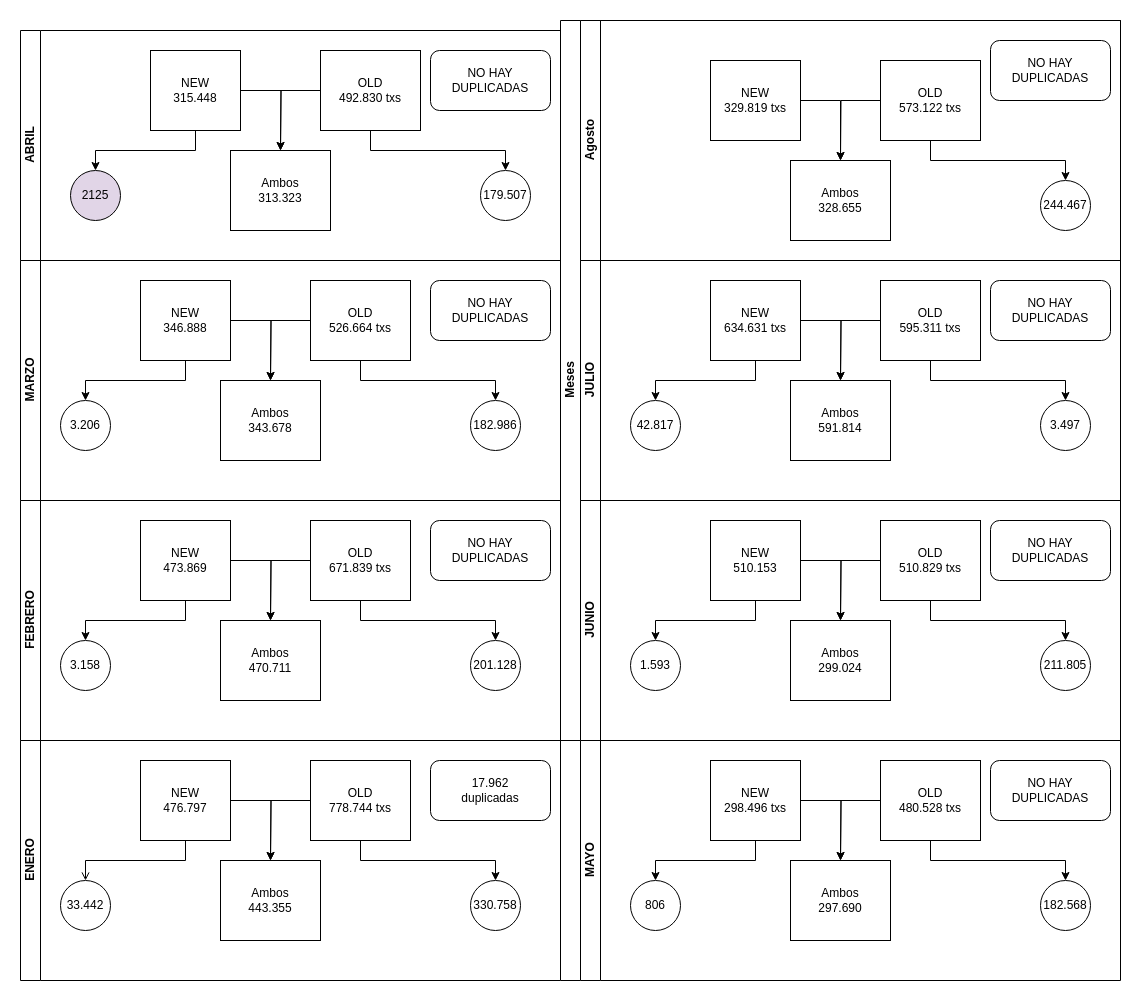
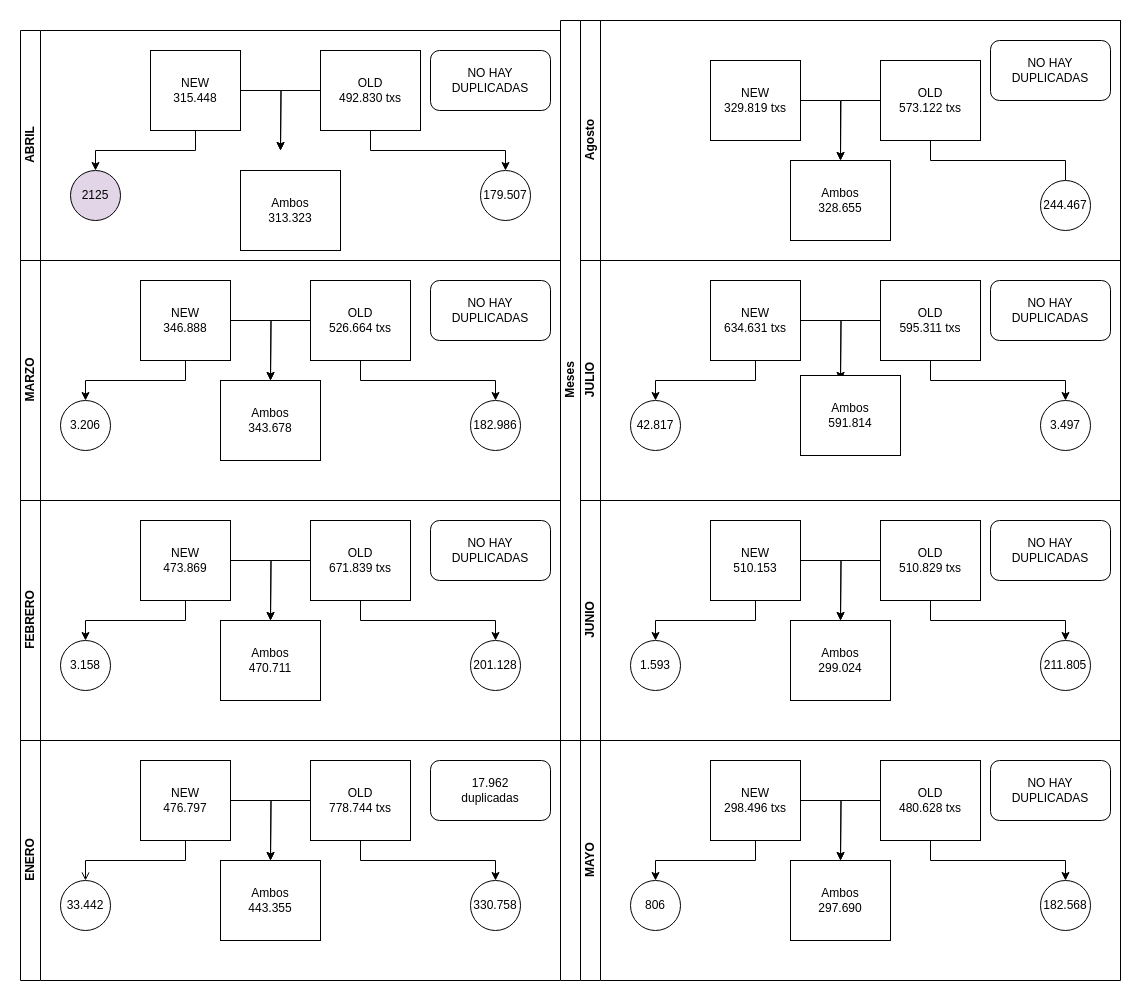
  <mxCell id="0" />
  <mxCell id="1" parent="0" />
  <mxCell id="2" value="Meses" style="swimlane;html=1;childLayout=stackLayout;resizeParent=1;resizeParentMax=0;horizontal=0;startSize=20;horizontalStack=0;" parent="1" vertex="1"><mxGeometry x="560" y="20" width="560" height="720" as="geometry" /></mxCell>
  <mxCell id="3" value="Agosto" style="swimlane;html=1;startSize=20;horizontal=0;" parent="2" vertex="1"><mxGeometry x="20" width="540" height="240" as="geometry"><mxRectangle x="20" width="430" height="30" as="alternateBounds" /></mxGeometry></mxCell>
  <mxCell id="4" style="edgeStyle=orthogonalEdgeStyle;rounded=0;orthogonalLoop=1;jettySize=auto;html=1;exitX=1;exitY=0.5;exitDx=0;exitDy=0;entryX=0.5;entryY=0;entryDx=0;entryDy=0;" edge="1" parent="3" source="5" target="10"><mxGeometry relative="1" as="geometry" /></mxCell>
  <mxCell id="5" value="NEW&lt;br&gt;329.819 txs" style="rounded=0;whiteSpace=wrap;html=1;fontFamily=Helvetica;fontSize=12;fontColor=#000000;align=center;" parent="3" vertex="1"><mxGeometry x="130" y="40" width="90" height="80" as="geometry" /></mxCell>
- <mxCell id="6" style="edgeStyle=orthogonalEdgeStyle;rounded=0;orthogonalLoop=1;jettySize=auto;html=1;exitX=0.5;exitY=1;exitDx=0;exitDy=0;entryX=0.5;entryY=0;entryDx=0;entryDy=0;" edge="1" parent="3" source="8" target="9"><mxGeometry relative="1" as="geometry" /></mxCell>
+ <mxCell id="6" style="edgeStyle=orthogonalEdgeStyle;rounded=0;orthogonalLoop=1;jettySize=auto;html=1;exitX=0.5;exitY=1;exitDx=0;exitDy=0;entryX=0.5;entryY=0;entryDx=0;entryDy=0;endArrow=none;" edge="1" parent="3" source="8" target="9"><mxGeometry relative="1" as="geometry" /></mxCell>
  <mxCell id="7" style="edgeStyle=orthogonalEdgeStyle;rounded=0;orthogonalLoop=1;jettySize=auto;html=1;exitX=0;exitY=0.5;exitDx=0;exitDy=0;" edge="1" parent="3" source="8"><mxGeometry relative="1" as="geometry"><mxPoint x="260" y="140" as="targetPoint" /></mxGeometry></mxCell>
  <mxCell id="8" value="OLD&lt;br&gt;573.122 txs" style="rounded=0;whiteSpace=wrap;html=1;fontFamily=Helvetica;fontSize=12;fontColor=#000000;align=center;" parent="3" vertex="1"><mxGeometry x="300" y="40" width="100" height="80" as="geometry" /></mxCell>
  <mxCell id="9" value="244.467" style="ellipse;whiteSpace=wrap;html=1;" parent="3" vertex="1"><mxGeometry x="460" y="160" width="50" height="50" as="geometry" /></mxCell>
  <mxCell id="10" value="Ambos&lt;br&gt;328.655" style="rounded=0;whiteSpace=wrap;html=1;fontFamily=Helvetica;fontSize=12;fontColor=#000000;align=center;" vertex="1" parent="3"><mxGeometry x="210" y="140" width="100" height="80" as="geometry" /></mxCell>
  <mxCell id="11" value="NO HAY DUPLICADAS" style="rounded=1;whiteSpace=wrap;html=1;" vertex="1" parent="3"><mxGeometry x="410" y="20" width="120" height="60" as="geometry" /></mxCell>
  <mxCell id="12" value="JULIO&lt;br&gt;" style="swimlane;html=1;startSize=20;horizontal=0;" parent="2" vertex="1"><mxGeometry x="20" y="240" width="540" height="240" as="geometry" /></mxCell>
  <mxCell id="13" value="42.817" style="ellipse;whiteSpace=wrap;html=1;" vertex="1" parent="12"><mxGeometry x="50" y="140" width="50" height="50" as="geometry" /></mxCell>
  <mxCell id="14" style="edgeStyle=orthogonalEdgeStyle;rounded=0;orthogonalLoop=1;jettySize=auto;html=1;exitX=0.5;exitY=1;exitDx=0;exitDy=0;entryX=0.5;entryY=0;entryDx=0;entryDy=0;" edge="1" source="16" target="13" parent="12"><mxGeometry relative="1" as="geometry" /></mxCell>
  <mxCell id="15" style="edgeStyle=orthogonalEdgeStyle;rounded=0;orthogonalLoop=1;jettySize=auto;html=1;exitX=1;exitY=0.5;exitDx=0;exitDy=0;entryX=0.5;entryY=0;entryDx=0;entryDy=0;" edge="1" source="16" parent="12"><mxGeometry relative="1" as="geometry"><mxPoint x="260" y="120" as="targetPoint" /></mxGeometry></mxCell>
  <mxCell id="16" value="NEW&lt;br&gt;634.631 txs" style="rounded=0;whiteSpace=wrap;html=1;fontFamily=Helvetica;fontSize=12;fontColor=#000000;align=center;" vertex="1" parent="12"><mxGeometry x="130" y="20" width="90" height="80" as="geometry" /></mxCell>
  <mxCell id="17" style="edgeStyle=orthogonalEdgeStyle;rounded=0;orthogonalLoop=1;jettySize=auto;html=1;exitX=0;exitY=0.5;exitDx=0;exitDy=0;" edge="1" source="18" parent="12"><mxGeometry relative="1" as="geometry"><mxPoint x="260" y="120" as="targetPoint" /></mxGeometry></mxCell>
  <mxCell id="18" value="OLD&lt;br&gt;595.311 txs" style="rounded=0;whiteSpace=wrap;html=1;fontFamily=Helvetica;fontSize=12;fontColor=#000000;align=center;" vertex="1" parent="12"><mxGeometry x="300" y="20" width="100" height="80" as="geometry" /></mxCell>
  <mxCell id="19" value="3.497" style="ellipse;whiteSpace=wrap;html=1;" vertex="1" parent="12"><mxGeometry x="460" y="140" width="50" height="50" as="geometry" /></mxCell>
  <mxCell id="20" style="edgeStyle=orthogonalEdgeStyle;rounded=0;orthogonalLoop=1;jettySize=auto;html=1;exitX=0.5;exitY=1;exitDx=0;exitDy=0;entryX=0.5;entryY=0;entryDx=0;entryDy=0;" edge="1" source="18" target="19" parent="12"><mxGeometry relative="1" as="geometry" /></mxCell>
  <mxCell id="21" value="NO HAY DUPLICADAS" style="rounded=1;whiteSpace=wrap;html=1;" vertex="1" parent="12"><mxGeometry x="410" y="20" width="120" height="60" as="geometry" /></mxCell>
- <mxCell id="22" value="Ambos&lt;br&gt;591.814" style="rounded=0;whiteSpace=wrap;html=1;fontFamily=Helvetica;fontSize=12;fontColor=#000000;align=center;" vertex="1" parent="12"><mxGeometry x="210" y="120" width="100" height="80" as="geometry" /></mxCell>
+ <mxCell id="22" value="Ambos&lt;br&gt;591.814" style="rounded=0;whiteSpace=wrap;html=1;fontFamily=Helvetica;fontSize=12;fontColor=#000000;align=center;" vertex="1" parent="12"><mxGeometry x="220" y="115" width="100" height="80" as="geometry" /></mxCell>
  <mxCell id="23" value="JUNIO" style="swimlane;html=1;startSize=20;horizontal=0;" parent="2" vertex="1"><mxGeometry x="20" y="480" width="540" height="240" as="geometry" /></mxCell>
  <mxCell id="24" value="1.593" style="ellipse;whiteSpace=wrap;html=1;" vertex="1" parent="23"><mxGeometry x="50" y="140" width="50" height="50" as="geometry" /></mxCell>
  <mxCell id="25" style="edgeStyle=orthogonalEdgeStyle;rounded=0;orthogonalLoop=1;jettySize=auto;html=1;exitX=0.5;exitY=1;exitDx=0;exitDy=0;entryX=0.5;entryY=0;entryDx=0;entryDy=0;" edge="1" parent="23" source="27" target="24"><mxGeometry relative="1" as="geometry" /></mxCell>
  <mxCell id="26" style="edgeStyle=orthogonalEdgeStyle;rounded=0;orthogonalLoop=1;jettySize=auto;html=1;exitX=1;exitY=0.5;exitDx=0;exitDy=0;entryX=0.5;entryY=0;entryDx=0;entryDy=0;" edge="1" parent="23" source="27"><mxGeometry relative="1" as="geometry"><mxPoint x="260" y="120" as="targetPoint" /></mxGeometry></mxCell>
  <mxCell id="27" value="NEW&lt;br&gt;510.153" style="rounded=0;whiteSpace=wrap;html=1;fontFamily=Helvetica;fontSize=12;fontColor=#000000;align=center;" vertex="1" parent="23"><mxGeometry x="130" y="20" width="90" height="80" as="geometry" /></mxCell>
  <mxCell id="28" style="edgeStyle=orthogonalEdgeStyle;rounded=0;orthogonalLoop=1;jettySize=auto;html=1;exitX=0;exitY=0.5;exitDx=0;exitDy=0;" edge="1" parent="23" source="29"><mxGeometry relative="1" as="geometry"><mxPoint x="260" y="120" as="targetPoint" /></mxGeometry></mxCell>
  <mxCell id="29" value="OLD&lt;br&gt;510.829 txs" style="rounded=0;whiteSpace=wrap;html=1;fontFamily=Helvetica;fontSize=12;fontColor=#000000;align=center;" vertex="1" parent="23"><mxGeometry x="300" y="20" width="100" height="80" as="geometry" /></mxCell>
  <mxCell id="30" value="211.805" style="ellipse;whiteSpace=wrap;html=1;" vertex="1" parent="23"><mxGeometry x="460" y="140" width="50" height="50" as="geometry" /></mxCell>
  <mxCell id="31" style="edgeStyle=orthogonalEdgeStyle;rounded=0;orthogonalLoop=1;jettySize=auto;html=1;exitX=0.5;exitY=1;exitDx=0;exitDy=0;entryX=0.5;entryY=0;entryDx=0;entryDy=0;" edge="1" parent="23" source="29" target="30"><mxGeometry relative="1" as="geometry" /></mxCell>
  <mxCell id="32" value="NO HAY DUPLICADAS" style="rounded=1;whiteSpace=wrap;html=1;" vertex="1" parent="23"><mxGeometry x="410" y="20" width="120" height="60" as="geometry" /></mxCell>
  <mxCell id="33" value="Ambos&lt;br&gt;299.024" style="rounded=0;whiteSpace=wrap;html=1;fontFamily=Helvetica;fontSize=12;fontColor=#000000;align=center;" vertex="1" parent="23"><mxGeometry x="210" y="120" width="100" height="80" as="geometry" /></mxCell>
  <mxCell id="34" value="MAYO" style="swimlane;html=1;startSize=20;horizontal=0;" vertex="1" parent="1"><mxGeometry x="580" y="740" width="540" height="240" as="geometry" /></mxCell>
  <mxCell id="35" value="806" style="ellipse;whiteSpace=wrap;html=1;" vertex="1" parent="34"><mxGeometry x="50" y="140" width="50" height="50" as="geometry" /></mxCell>
  <mxCell id="36" style="edgeStyle=orthogonalEdgeStyle;rounded=0;orthogonalLoop=1;jettySize=auto;html=1;exitX=0.5;exitY=1;exitDx=0;exitDy=0;entryX=0.5;entryY=0;entryDx=0;entryDy=0;" edge="1" parent="34" source="38" target="35"><mxGeometry relative="1" as="geometry" /></mxCell>
  <mxCell id="37" style="edgeStyle=orthogonalEdgeStyle;rounded=0;orthogonalLoop=1;jettySize=auto;html=1;exitX=1;exitY=0.5;exitDx=0;exitDy=0;entryX=0.5;entryY=0;entryDx=0;entryDy=0;" edge="1" parent="34" source="38"><mxGeometry relative="1" as="geometry"><mxPoint x="260" y="120" as="targetPoint" /></mxGeometry></mxCell>
  <mxCell id="38" value="NEW&lt;br&gt;298.496 txs" style="rounded=0;whiteSpace=wrap;html=1;fontFamily=Helvetica;fontSize=12;fontColor=#000000;align=center;" vertex="1" parent="34"><mxGeometry x="130" y="20" width="90" height="80" as="geometry" /></mxCell>
  <mxCell id="39" style="edgeStyle=orthogonalEdgeStyle;rounded=0;orthogonalLoop=1;jettySize=auto;html=1;exitX=0;exitY=0.5;exitDx=0;exitDy=0;" edge="1" parent="34" source="40"><mxGeometry relative="1" as="geometry"><mxPoint x="260" y="120" as="targetPoint" /></mxGeometry></mxCell>
- <mxCell id="40" value="OLD&lt;br&gt;480.528 txs" style="rounded=0;whiteSpace=wrap;html=1;fontFamily=Helvetica;fontSize=12;fontColor=#000000;align=center;" vertex="1" parent="34"><mxGeometry x="300" y="20" width="100" height="80" as="geometry" /></mxCell>
+ <mxCell id="40" value="OLD&lt;br&gt;480.628 txs" style="rounded=0;whiteSpace=wrap;html=1;fontFamily=Helvetica;fontSize=12;fontColor=#000000;align=center;" vertex="1" parent="34"><mxGeometry x="300" y="20" width="100" height="80" as="geometry" /></mxCell>
  <mxCell id="41" value="182.568" style="ellipse;whiteSpace=wrap;html=1;" vertex="1" parent="34"><mxGeometry x="460" y="140" width="50" height="50" as="geometry" /></mxCell>
  <mxCell id="42" style="edgeStyle=orthogonalEdgeStyle;rounded=0;orthogonalLoop=1;jettySize=auto;html=1;exitX=0.5;exitY=1;exitDx=0;exitDy=0;entryX=0.5;entryY=0;entryDx=0;entryDy=0;" edge="1" parent="34" source="40" target="41"><mxGeometry relative="1" as="geometry" /></mxCell>
  <mxCell id="43" value="NO HAY DUPLICADAS" style="rounded=1;whiteSpace=wrap;html=1;" vertex="1" parent="34"><mxGeometry x="410" y="20" width="120" height="60" as="geometry" /></mxCell>
  <mxCell id="44" value="Ambos&lt;br&gt;297.690" style="rounded=0;whiteSpace=wrap;html=1;fontFamily=Helvetica;fontSize=12;fontColor=#000000;align=center;" vertex="1" parent="34"><mxGeometry x="210" y="120" width="100" height="80" as="geometry" /></mxCell>
  <mxCell id="45" value="ABRIL" style="swimlane;html=1;startSize=20;horizontal=0;" vertex="1" parent="1"><mxGeometry x="20" y="30" width="540" height="230" as="geometry" /></mxCell>
  <mxCell id="46" value="2125" style="ellipse;whiteSpace=wrap;html=1;fillColor=#e1d5e7;" vertex="1" parent="45"><mxGeometry x="50" y="140" width="50" height="50" as="geometry" /></mxCell>
  <mxCell id="47" style="edgeStyle=orthogonalEdgeStyle;rounded=0;orthogonalLoop=1;jettySize=auto;html=1;exitX=0.5;exitY=1;exitDx=0;exitDy=0;entryX=0.5;entryY=0;entryDx=0;entryDy=0;" edge="1" parent="45" source="49" target="46"><mxGeometry relative="1" as="geometry" /></mxCell>
  <mxCell id="48" style="edgeStyle=orthogonalEdgeStyle;rounded=0;orthogonalLoop=1;jettySize=auto;html=1;exitX=1;exitY=0.5;exitDx=0;exitDy=0;entryX=0.5;entryY=0;entryDx=0;entryDy=0;" edge="1" parent="45" source="49"><mxGeometry relative="1" as="geometry"><mxPoint x="260" y="120" as="targetPoint" /></mxGeometry></mxCell>
  <mxCell id="49" value="NEW&lt;br&gt;315.448" style="rounded=0;whiteSpace=wrap;html=1;fontFamily=Helvetica;fontSize=12;fontColor=#000000;align=center;" vertex="1" parent="45"><mxGeometry x="130" y="20" width="90" height="80" as="geometry" /></mxCell>
  <mxCell id="50" style="edgeStyle=orthogonalEdgeStyle;rounded=0;orthogonalLoop=1;jettySize=auto;html=1;exitX=0;exitY=0.5;exitDx=0;exitDy=0;" edge="1" parent="45" source="51"><mxGeometry relative="1" as="geometry"><mxPoint x="260" y="120" as="targetPoint" /></mxGeometry></mxCell>
  <mxCell id="51" value="OLD&lt;br&gt;492.830 txs" style="rounded=0;whiteSpace=wrap;html=1;fontFamily=Helvetica;fontSize=12;fontColor=#000000;align=center;" vertex="1" parent="45"><mxGeometry x="300" y="20" width="100" height="80" as="geometry" /></mxCell>
  <mxCell id="52" value="179.507" style="ellipse;whiteSpace=wrap;html=1;" vertex="1" parent="45"><mxGeometry x="460" y="140" width="50" height="50" as="geometry" /></mxCell>
  <mxCell id="53" style="edgeStyle=orthogonalEdgeStyle;rounded=0;orthogonalLoop=1;jettySize=auto;html=1;exitX=0.5;exitY=1;exitDx=0;exitDy=0;entryX=0.5;entryY=0;entryDx=0;entryDy=0;" edge="1" parent="45" source="51" target="52"><mxGeometry relative="1" as="geometry" /></mxCell>
  <mxCell id="54" value="NO HAY DUPLICADAS" style="rounded=1;whiteSpace=wrap;html=1;" vertex="1" parent="45"><mxGeometry x="410" y="20" width="120" height="60" as="geometry" /></mxCell>
- <mxCell id="55" value="Ambos&lt;br&gt;313.323" style="rounded=0;whiteSpace=wrap;html=1;fontFamily=Helvetica;fontSize=12;fontColor=#000000;align=center;" vertex="1" parent="45"><mxGeometry x="210" y="120" width="100" height="80" as="geometry" /></mxCell>
+ <mxCell id="55" value="Ambos&lt;br&gt;313.323" style="rounded=0;whiteSpace=wrap;html=1;fontFamily=Helvetica;fontSize=12;fontColor=#000000;align=center;" vertex="1" parent="45"><mxGeometry x="220" y="140" width="100" height="80" as="geometry" /></mxCell>
  <mxCell id="56" value="MARZO" style="swimlane;html=1;startSize=20;horizontal=0;" vertex="1" parent="1"><mxGeometry x="20" y="260" width="540" height="240" as="geometry"><mxRectangle x="-420" y="120" width="40" height="70" as="alternateBounds" /></mxGeometry></mxCell>
  <mxCell id="57" value="3.206" style="ellipse;whiteSpace=wrap;html=1;" vertex="1" parent="56"><mxGeometry x="40" y="140" width="50" height="50" as="geometry" /></mxCell>
  <mxCell id="58" style="edgeStyle=orthogonalEdgeStyle;rounded=0;orthogonalLoop=1;jettySize=auto;html=1;exitX=0.5;exitY=1;exitDx=0;exitDy=0;entryX=0.5;entryY=0;entryDx=0;entryDy=0;" edge="1" parent="56" source="60" target="57"><mxGeometry relative="1" as="geometry" /></mxCell>
  <mxCell id="59" style="edgeStyle=orthogonalEdgeStyle;rounded=0;orthogonalLoop=1;jettySize=auto;html=1;exitX=1;exitY=0.5;exitDx=0;exitDy=0;entryX=0.5;entryY=0;entryDx=0;entryDy=0;" edge="1" parent="56" source="60"><mxGeometry relative="1" as="geometry"><mxPoint x="250" y="120" as="targetPoint" /></mxGeometry></mxCell>
  <mxCell id="60" value="NEW&lt;br&gt;346.888" style="rounded=0;whiteSpace=wrap;html=1;fontFamily=Helvetica;fontSize=12;fontColor=#000000;align=center;" vertex="1" parent="56"><mxGeometry x="120" y="20" width="90" height="80" as="geometry" /></mxCell>
  <mxCell id="61" style="edgeStyle=orthogonalEdgeStyle;rounded=0;orthogonalLoop=1;jettySize=auto;html=1;exitX=0;exitY=0.5;exitDx=0;exitDy=0;" edge="1" parent="56" source="62"><mxGeometry relative="1" as="geometry"><mxPoint x="250" y="120" as="targetPoint" /></mxGeometry></mxCell>
  <mxCell id="62" value="OLD&lt;br&gt;526.664 txs" style="rounded=0;whiteSpace=wrap;html=1;fontFamily=Helvetica;fontSize=12;fontColor=#000000;align=center;" vertex="1" parent="56"><mxGeometry x="290" y="20" width="100" height="80" as="geometry" /></mxCell>
  <mxCell id="63" value="182.986" style="ellipse;whiteSpace=wrap;html=1;" vertex="1" parent="56"><mxGeometry x="450" y="140" width="50" height="50" as="geometry" /></mxCell>
  <mxCell id="64" style="edgeStyle=orthogonalEdgeStyle;rounded=0;orthogonalLoop=1;jettySize=auto;html=1;exitX=0.5;exitY=1;exitDx=0;exitDy=0;entryX=0.5;entryY=0;entryDx=0;entryDy=0;" edge="1" parent="56" source="62" target="63"><mxGeometry relative="1" as="geometry" /></mxCell>
  <mxCell id="65" value="NO HAY DUPLICADAS" style="rounded=1;whiteSpace=wrap;html=1;" vertex="1" parent="56"><mxGeometry x="410" y="20" width="120" height="60" as="geometry" /></mxCell>
  <mxCell id="66" value="Ambos&lt;br&gt;343.678" style="rounded=0;whiteSpace=wrap;html=1;fontFamily=Helvetica;fontSize=12;fontColor=#000000;align=center;" vertex="1" parent="56"><mxGeometry x="200" y="120" width="100" height="80" as="geometry" /></mxCell>
  <mxCell id="67" value="FEBRERO" style="swimlane;html=1;startSize=20;horizontal=0;" vertex="1" parent="1"><mxGeometry x="20" y="500" width="540" height="240" as="geometry"><mxRectangle x="-420" y="120" width="40" height="70" as="alternateBounds" /></mxGeometry></mxCell>
  <mxCell id="68" value="3.158" style="ellipse;whiteSpace=wrap;html=1;" vertex="1" parent="67"><mxGeometry x="40" y="140" width="50" height="50" as="geometry" /></mxCell>
  <mxCell id="69" style="edgeStyle=orthogonalEdgeStyle;rounded=0;orthogonalLoop=1;jettySize=auto;html=1;exitX=0.5;exitY=1;exitDx=0;exitDy=0;entryX=0.5;entryY=0;entryDx=0;entryDy=0;" edge="1" parent="67" source="71" target="68"><mxGeometry relative="1" as="geometry" /></mxCell>
  <mxCell id="70" style="edgeStyle=orthogonalEdgeStyle;rounded=0;orthogonalLoop=1;jettySize=auto;html=1;exitX=1;exitY=0.5;exitDx=0;exitDy=0;entryX=0.5;entryY=0;entryDx=0;entryDy=0;" edge="1" parent="67" source="71"><mxGeometry relative="1" as="geometry"><mxPoint x="250" y="120" as="targetPoint" /></mxGeometry></mxCell>
  <mxCell id="71" value="NEW&lt;br&gt;473.869" style="rounded=0;whiteSpace=wrap;html=1;fontFamily=Helvetica;fontSize=12;fontColor=#000000;align=center;" vertex="1" parent="67"><mxGeometry x="120" y="20" width="90" height="80" as="geometry" /></mxCell>
  <mxCell id="72" style="edgeStyle=orthogonalEdgeStyle;rounded=0;orthogonalLoop=1;jettySize=auto;html=1;exitX=0;exitY=0.5;exitDx=0;exitDy=0;" edge="1" parent="67" source="73"><mxGeometry relative="1" as="geometry"><mxPoint x="250" y="120" as="targetPoint" /></mxGeometry></mxCell>
  <mxCell id="73" value="OLD&lt;br&gt;671.839 txs" style="rounded=0;whiteSpace=wrap;html=1;fontFamily=Helvetica;fontSize=12;fontColor=#000000;align=center;" vertex="1" parent="67"><mxGeometry x="290" y="20" width="100" height="80" as="geometry" /></mxCell>
  <mxCell id="74" value="201.128" style="ellipse;whiteSpace=wrap;html=1;" vertex="1" parent="67"><mxGeometry x="450" y="140" width="50" height="50" as="geometry" /></mxCell>
  <mxCell id="75" style="edgeStyle=orthogonalEdgeStyle;rounded=0;orthogonalLoop=1;jettySize=auto;html=1;exitX=0.5;exitY=1;exitDx=0;exitDy=0;entryX=0.5;entryY=0;entryDx=0;entryDy=0;" edge="1" parent="67" source="73" target="74"><mxGeometry relative="1" as="geometry" /></mxCell>
  <mxCell id="76" value="NO HAY DUPLICADAS" style="rounded=1;whiteSpace=wrap;html=1;" vertex="1" parent="67"><mxGeometry x="410" y="20" width="120" height="60" as="geometry" /></mxCell>
  <mxCell id="77" value="Ambos&lt;br&gt;470.711" style="rounded=0;whiteSpace=wrap;html=1;fontFamily=Helvetica;fontSize=12;fontColor=#000000;align=center;" vertex="1" parent="67"><mxGeometry x="200" y="120" width="100" height="80" as="geometry" /></mxCell>
  <mxCell id="78" value="ENERO" style="swimlane;html=1;startSize=20;horizontal=0;" vertex="1" parent="1"><mxGeometry x="20" y="740" width="540" height="240" as="geometry"><mxRectangle x="-420" y="120" width="40" height="70" as="alternateBounds" /></mxGeometry></mxCell>
  <mxCell id="79" value="33.442" style="ellipse;whiteSpace=wrap;html=1;" vertex="1" parent="78"><mxGeometry x="40" y="140" width="50" height="50" as="geometry" /></mxCell>
  <mxCell id="80" style="edgeStyle=orthogonalEdgeStyle;rounded=0;orthogonalLoop=1;jettySize=auto;html=1;exitX=0.5;exitY=1;exitDx=0;exitDy=0;entryX=0.5;entryY=0;entryDx=0;entryDy=0;endArrow=open;" edge="1" parent="78" source="82" target="79"><mxGeometry relative="1" as="geometry" /></mxCell>
  <mxCell id="81" style="edgeStyle=orthogonalEdgeStyle;rounded=0;orthogonalLoop=1;jettySize=auto;html=1;exitX=1;exitY=0.5;exitDx=0;exitDy=0;entryX=0.5;entryY=0;entryDx=0;entryDy=0;" edge="1" parent="78" source="82"><mxGeometry relative="1" as="geometry"><mxPoint x="250" y="120" as="targetPoint" /></mxGeometry></mxCell>
  <mxCell id="82" value="NEW&lt;br&gt;476.797" style="rounded=0;whiteSpace=wrap;html=1;fontFamily=Helvetica;fontSize=12;fontColor=#000000;align=center;" vertex="1" parent="78"><mxGeometry x="120" y="20" width="90" height="80" as="geometry" /></mxCell>
  <mxCell id="83" style="edgeStyle=orthogonalEdgeStyle;rounded=0;orthogonalLoop=1;jettySize=auto;html=1;exitX=0;exitY=0.5;exitDx=0;exitDy=0;" edge="1" parent="78" source="84"><mxGeometry relative="1" as="geometry"><mxPoint x="250" y="120" as="targetPoint" /></mxGeometry></mxCell>
  <mxCell id="84" value="OLD&lt;br&gt;778.744&amp;nbsp;txs" style="rounded=0;whiteSpace=wrap;html=1;fontFamily=Helvetica;fontSize=12;fontColor=#000000;align=center;" vertex="1" parent="78"><mxGeometry x="290" y="20" width="100" height="80" as="geometry" /></mxCell>
  <mxCell id="85" value="330.758" style="ellipse;whiteSpace=wrap;html=1;" vertex="1" parent="78"><mxGeometry x="450" y="140" width="50" height="50" as="geometry" /></mxCell>
  <mxCell id="86" style="edgeStyle=orthogonalEdgeStyle;rounded=0;orthogonalLoop=1;jettySize=auto;html=1;exitX=0.5;exitY=1;exitDx=0;exitDy=0;entryX=0.5;entryY=0;entryDx=0;entryDy=0;" edge="1" parent="78" source="84" target="85"><mxGeometry relative="1" as="geometry" /></mxCell>
  <mxCell id="87" value="17.962&lt;br&gt;duplicadas" style="rounded=1;whiteSpace=wrap;html=1;" vertex="1" parent="78"><mxGeometry x="410" y="20" width="120" height="60" as="geometry" /></mxCell>
  <mxCell id="88" value="Ambos&lt;br&gt;443.355" style="rounded=0;whiteSpace=wrap;html=1;fontFamily=Helvetica;fontSize=12;fontColor=#000000;align=center;" vertex="1" parent="78"><mxGeometry x="200" y="120" width="100" height="80" as="geometry" /></mxCell>
  <mxCell id="89" value="" style="endArrow=none;html=1;rounded=0;exitX=0;exitY=1;exitDx=0;exitDy=0;entryX=1;entryY=1;entryDx=0;entryDy=0;" edge="1" parent="1" source="34" target="78"><mxGeometry width="50" height="50" relative="1" as="geometry"><mxPoint x="430" y="820" as="sourcePoint" /><mxPoint x="480" y="770" as="targetPoint" /></mxGeometry></mxCell>
